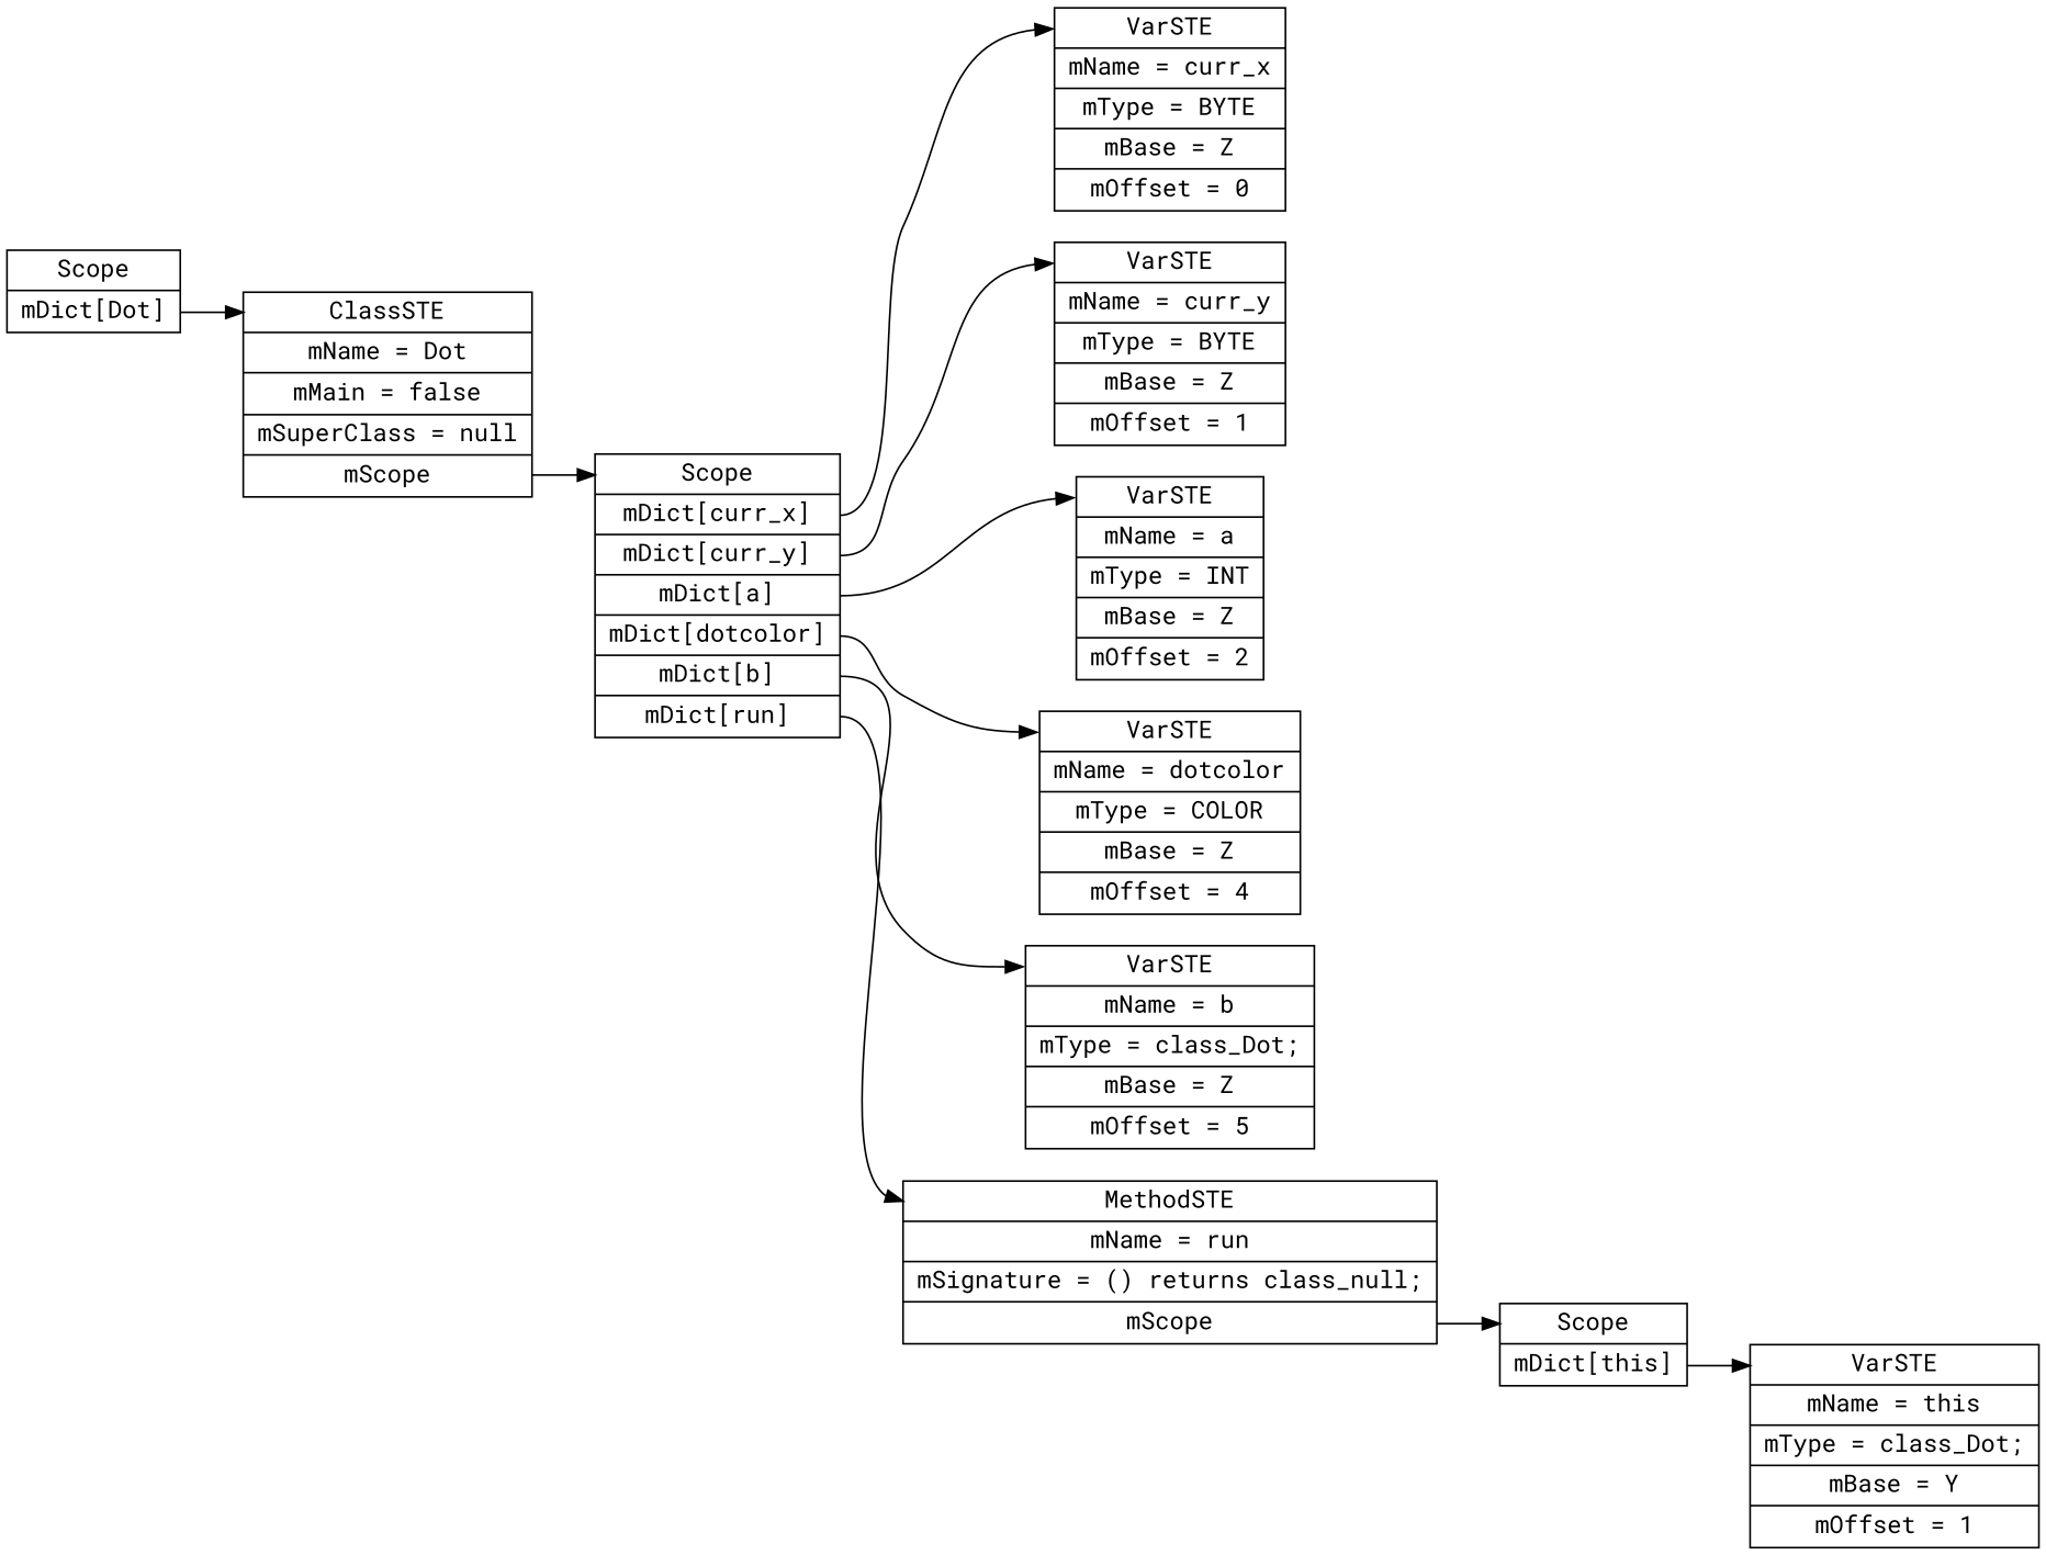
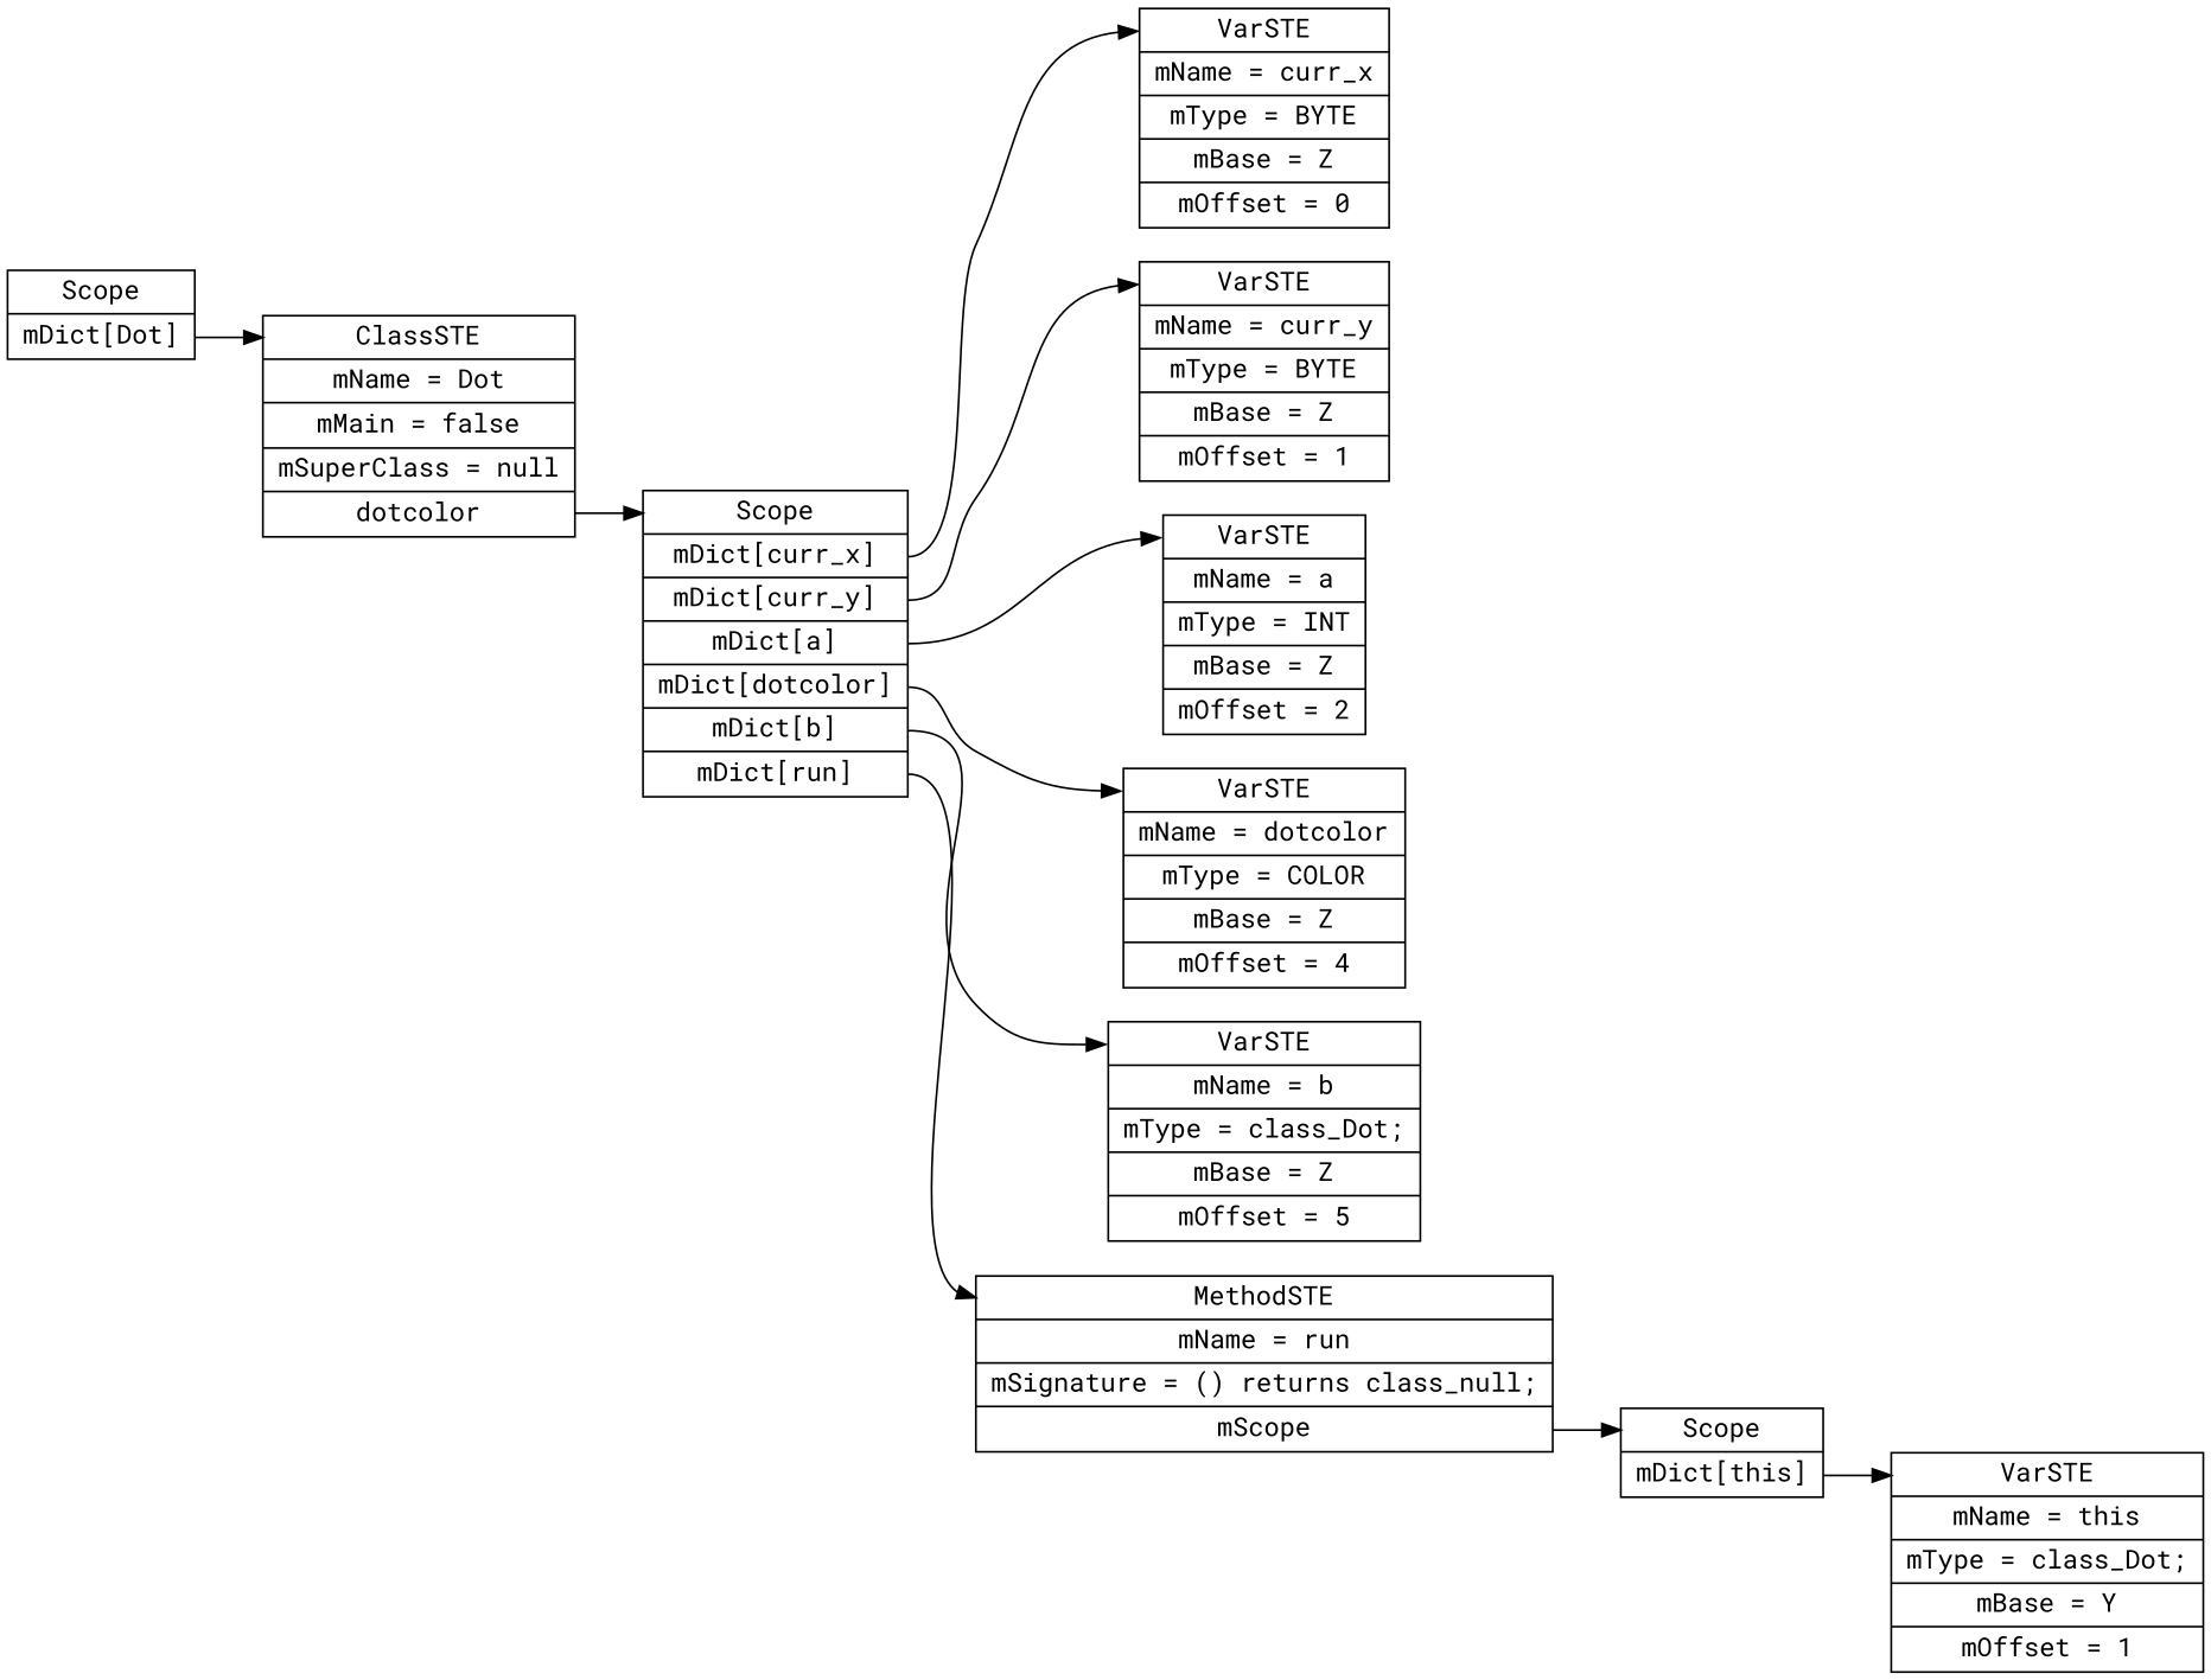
  digraph {
    rankdir=LR
    fontname="Roboto Mono"
    node [shape=record fontname="Roboto Mono"]
    edge [headport=f0 tailport=f1 fontname="Roboto Mono"]
    n1 [label=" <f0> Scope | <f1> mDict\[Dot\] "]
-   n2 [label=" <f0> ClassSTE | <f1> mName = Dot| <f2> mMain = false| <f3> mSuperClass = null| <f4> mScope "]
+   n2 [label=" <f0> ClassSTE | <f1> mName = Dot| <f2> mMain = false| <f3> mSuperClass = null| <f4> dotcolor "]
    n3 [label=" <f0> Scope | <f1> mDict\[curr_x\] | <f2> mDict\[curr_y\] | <f3> mDict\[a\] | <f4> mDict\[dotcolor\] | <f5> mDict\[b\] | <f6> mDict\[run\] "]
    n4 [label=" <f0> VarSTE | <f1> mName = curr_x| <f2> mType = BYTE| <f3> mBase = Z| <f4> mOffset = 0"]
    n5 [label=" <f0> VarSTE | <f1> mName = curr_y| <f2> mType = BYTE| <f3> mBase = Z| <f4> mOffset = 1"]
    n6 [label=" <f0> VarSTE | <f1> mName = a| <f2> mType = INT| <f3> mBase = Z| <f4> mOffset = 2"]
    n7 [label=" <f0> VarSTE | <f1> mName = dotcolor| <f2> mType = COLOR| <f3> mBase = Z| <f4> mOffset = 4"]
    n8 [label=" <f0> VarSTE | <f1> mName = b| <f2> mType = class_Dot;| <f3> mBase = Z| <f4> mOffset = 5"]
    n9 [label=" <f0> MethodSTE | <f1> mName = run| <f2> mSignature = () returns class_null;| <f3> mScope "]
    n10 [label=" <f0> Scope | <f1> mDict\[this\] "]
    n11 [label=" <f0> VarSTE | <f1> mName = this| <f2> mType = class_Dot;| <f3> mBase = Y| <f4> mOffset = 1"]
    n1 -> n2
    n2 -> n3 [tailport=f4]
    n3 -> n4
    n3 -> n5 [tailport=f2]
    n3 -> n6 [tailport=f3]
    n3 -> n7 [tailport=f4]
    n3 -> n8 [tailport=f5]
    n3 -> n9 [tailport=f6]
    n9 -> n10 [tailport=f3]
    n10 -> n11
  }
